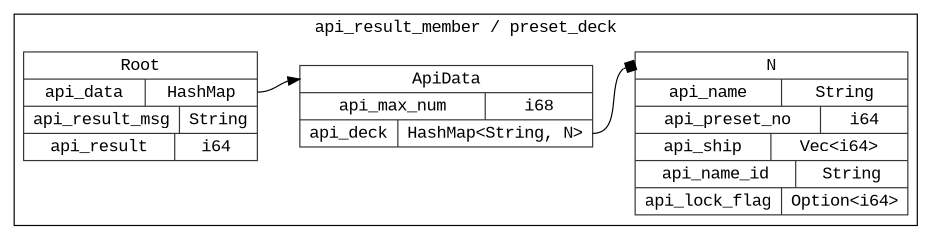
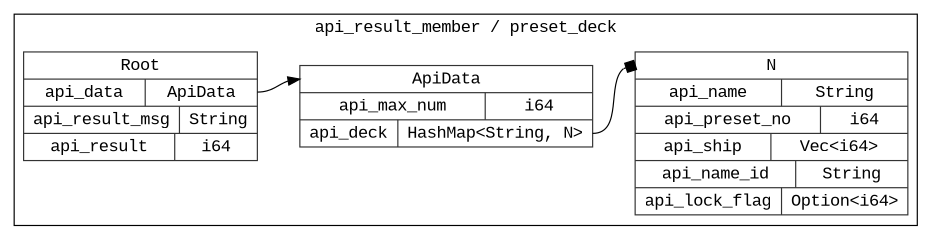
  digraph {
    fontname="Liberation Mono"
    rankdir=LR
    node [color=gray20 fontname="Liberation Mono" shape=record style=solid]
    edge [fontname="Liberation Mono"]
    n1 [label="<N> N  | { api_name | <api_name> String } | { api_preset_no | <api_preset_no> i64 } | { api_ship | <api_ship> Vec\<i64\> } | { api_name_id | <api_name_id> String } | { api_lock_flag | <api_lock_flag> Option\<i64\> }"]
-   n2 [label="<Root> Root  | { api_data | <api_data> HashMap } | { api_result_msg | <api_result_msg> String } | { api_result | <api_result> i64 }"]
-   n3 [label="<ApiData> ApiData  | { api_max_num | <api_max_num> i68 } | { api_deck | <api_deck> HashMap\<String, N\> }"]
+   n2 [label="<Root> Root  | { api_data | <api_data> ApiData } | { api_result_msg | <api_result_msg> String } | { api_result | <api_result> i64 }"]
+   n3 [label="<ApiData> ApiData  | { api_max_num | <api_max_num> i64 } | { api_deck | <api_deck> HashMap\<String, N\> }"]
    subgraph cluster_1 {
      label="api_result_member / preset_deck"
      n1
      n2
      n3
    }
    n2 -> n3 [arrowhead=normal headport="ApiData:w" tailport="api_data:e"]
    n3 -> n1 [arrowhead=box headport="N:w" tailport="api_deck:e"]
  }
